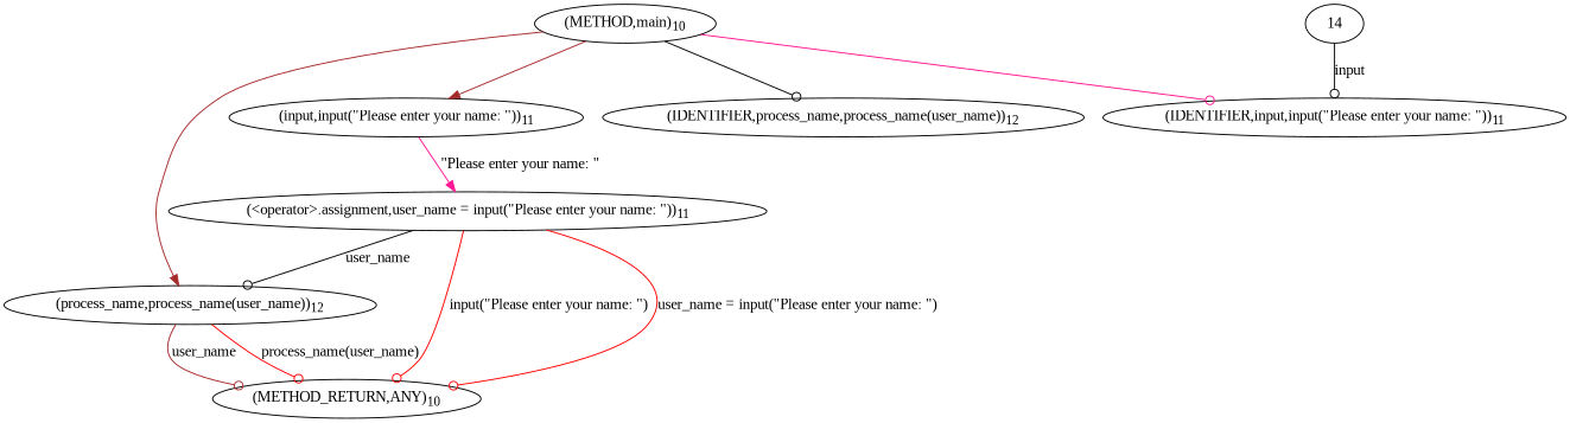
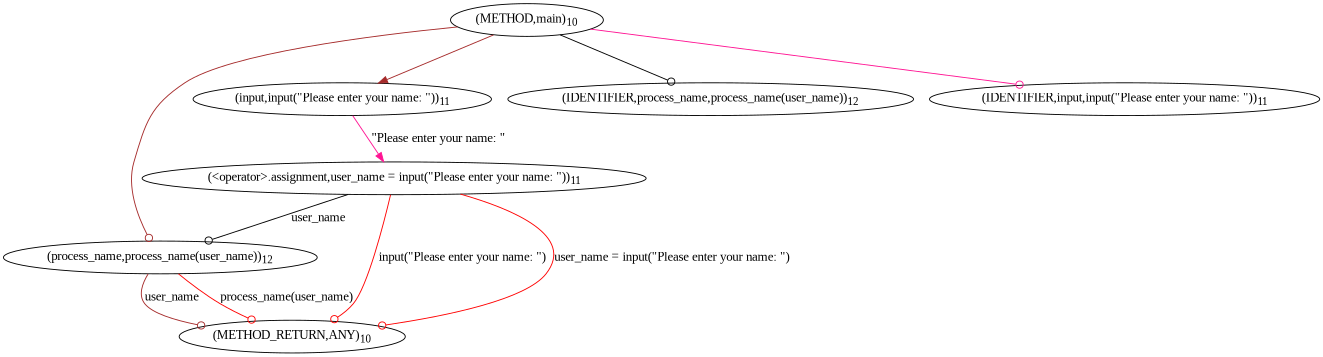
  digraph {
    fontname="Liberation Serif"
    node [fontname="Liberation Serif"]
    edge [arrowhead=odot color=brown fontname="Liberation Serif"]
    n1 [label=<(METHOD,main)<SUB>10</SUB>>]
    n2 [label=<(process_name,process_name(user_name))<SUB>12</SUB>>]
    n3 [label=<(IDENTIFIER,process_name,process_name(user_name))<SUB>12</SUB>>]
    n4 [label=<(IDENTIFIER,input,input(&quot;Please enter your name: &quot;))<SUB>11</SUB>>]
    n5 [label=<(input,input(&quot;Please enter your name: &quot;))<SUB>11</SUB>>]
    n6 [label=<(METHOD_RETURN,ANY)<SUB>10</SUB>>]
    n7 [label=<(&lt;operator&gt;.assignment,user_name = input(&quot;Please enter your name: &quot;))<SUB>11</SUB>>]
-   14
-   n1 -> n2 [arrowhead=normal]
+   n1 -> n2
    n1 -> n3 [color=black]
    n1 -> n4 [color=deeppink]
    n1 -> n5 [arrowhead=normal]
    n2 -> n6 [label=user_name]
    n2 -> n6 [color=red label="process_name(user_name)"]
    n5 -> n7 [arrowhead=normal color=deeppink label="&quot;Please enter your name: &quot;"]
    n7 -> n2 [color=black label=user_name]
    n7 -> n6 [color=red label="input(&quot;Please enter your name: &quot;)"]
    n7 -> n6 [color=red label="user_name = input(&quot;Please enter your name: &quot;)"]
-   14 -> n4 [color=black label=input]
  }
